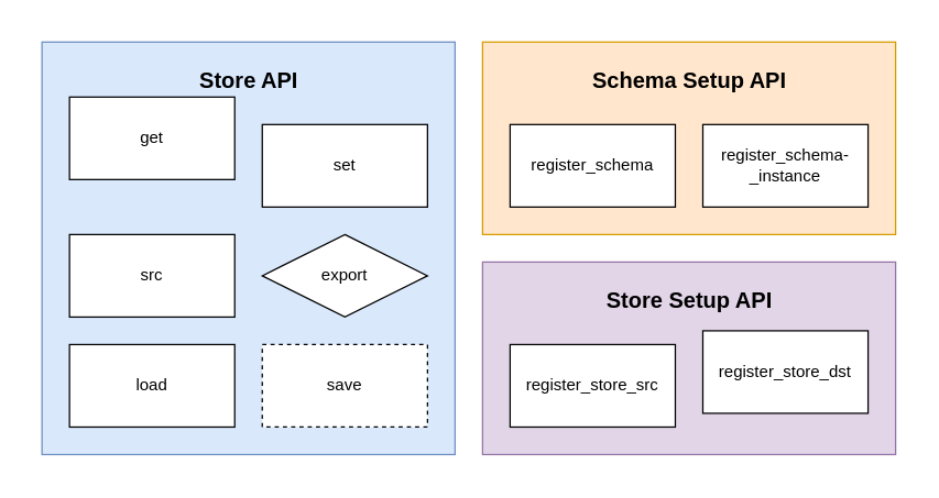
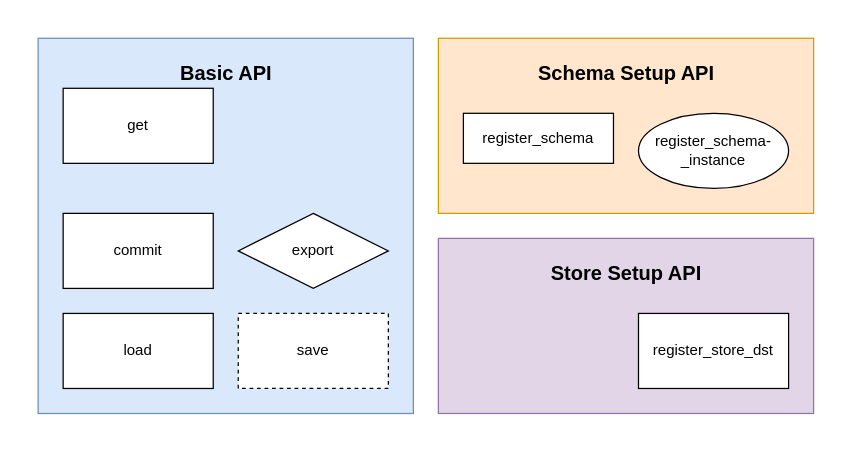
  <mxCell id="0" />
  <mxCell id="1" parent="0" />
  <mxCell id="2" value="" style="rounded=0;whiteSpace=wrap;html=1;strokeColor=none;" vertex="1" parent="1"><mxGeometry x="20" y="20" width="640" height="320" as="geometry" /></mxCell>
- <mxCell id="3" value="&lt;b&gt;&lt;font style=&quot;font-size: 16px ; line-height: 2.8&quot;&gt;Store API&lt;/font&gt;&lt;/b&gt;" style="html=1;dropTarget=0;verticalAlign=top;fillColor=#dae8fc;strokeColor=#6c8ebf;" parent="1" vertex="1"><mxGeometry x="30" y="30" width="300" height="300" as="geometry" /></mxCell>
+ <mxCell id="3" value="&lt;b&gt;&lt;font style=&quot;font-size: 16px ; line-height: 2.8&quot;&gt;Basic API&lt;/font&gt;&lt;/b&gt;" style="html=1;dropTarget=0;verticalAlign=top;fillColor=#dae8fc;strokeColor=#6c8ebf;" parent="1" vertex="1"><mxGeometry x="30" y="30" width="300" height="300" as="geometry" /></mxCell>
  <mxCell id="4" value="&lt;b&gt;&lt;font style=&quot;font-size: 16px ; line-height: 2.8&quot;&gt;Schema Setup API&lt;/font&gt;&lt;/b&gt;" style="html=1;dropTarget=0;verticalAlign=top;fillColor=#ffe6cc;strokeColor=#d79b00;" parent="1" vertex="1"><mxGeometry x="350" y="30" width="300" height="140" as="geometry" /></mxCell>
  <mxCell id="5" value="get" style="rounded=0;whiteSpace=wrap;html=1;" parent="1" vertex="1"><mxGeometry x="50" y="70" width="120" height="60" as="geometry" /></mxCell>
- <mxCell id="6" value="set" style="rounded=0;whiteSpace=wrap;html=1;" parent="1" vertex="1"><mxGeometry x="190" y="90" width="120" height="60" as="geometry" /></mxCell>
- <mxCell id="7" value="src" style="rounded=0;whiteSpace=wrap;html=1;" parent="1" vertex="1"><mxGeometry x="50" y="170" width="120" height="60" as="geometry" /></mxCell>
+ <mxCell id="7" value="commit" style="rounded=0;whiteSpace=wrap;html=1;" parent="1" vertex="1"><mxGeometry x="50" y="170" width="120" height="60" as="geometry" /></mxCell>
  <mxCell id="8" value="export" style="rhombus;whiteSpace=wrap;html=1;" parent="1" vertex="1"><mxGeometry x="190" y="170" width="120" height="60" as="geometry" /></mxCell>
  <mxCell id="9" value="load" style="rounded=0;whiteSpace=wrap;html=1;" parent="1" vertex="1"><mxGeometry x="50" y="250" width="120" height="60" as="geometry" /></mxCell>
  <mxCell id="10" value="save" style="rounded=0;whiteSpace=wrap;html=1;dashed=1;" parent="1" vertex="1"><mxGeometry x="190" y="250" width="120" height="60" as="geometry" /></mxCell>
- <mxCell id="11" value="register_schema" style="rounded=0;whiteSpace=wrap;html=1;" parent="1" vertex="1"><mxGeometry x="370" y="90" width="120" height="60" as="geometry" /></mxCell>
- <mxCell id="12" value="register_schema-&lt;br&gt;_instance" style="rounded=0;whiteSpace=wrap;html=1;" parent="1" vertex="1"><mxGeometry x="510" y="90" width="120" height="60" as="geometry" /></mxCell>
+ <mxCell id="11" value="register_schema" style="rounded=0;whiteSpace=wrap;html=1;" parent="1" vertex="1"><mxGeometry x="370" y="90" width="120" height="40" as="geometry" /></mxCell>
+ <mxCell id="12" value="register_schema-&lt;br&gt;_instance" style="ellipse;whiteSpace=wrap;html=1;" parent="1" vertex="1"><mxGeometry x="510" y="90" width="120" height="60" as="geometry" /></mxCell>
  <mxCell id="13" value="&lt;b&gt;&lt;font style=&quot;font-size: 16px ; line-height: 2.8&quot;&gt;Store Setup API&lt;/font&gt;&lt;/b&gt;" style="html=1;dropTarget=0;verticalAlign=top;fillColor=#e1d5e7;strokeColor=#9673a6;" parent="1" vertex="1"><mxGeometry x="350" y="190" width="300" height="140" as="geometry" /></mxCell>
- <mxCell id="14" value="register_store_src" style="rounded=0;whiteSpace=wrap;html=1;" parent="1" vertex="1"><mxGeometry x="370" y="250" width="120" height="60" as="geometry" /></mxCell>
- <mxCell id="15" value="register_store_dst" style="rounded=0;whiteSpace=wrap;html=1;" parent="1" vertex="1"><mxGeometry x="510" y="240" width="120" height="60" as="geometry" /></mxCell>
+ <mxCell id="15" value="register_store_dst" style="rounded=0;whiteSpace=wrap;html=1;" parent="1" vertex="1"><mxGeometry x="510" y="250" width="120" height="60" as="geometry" /></mxCell>
